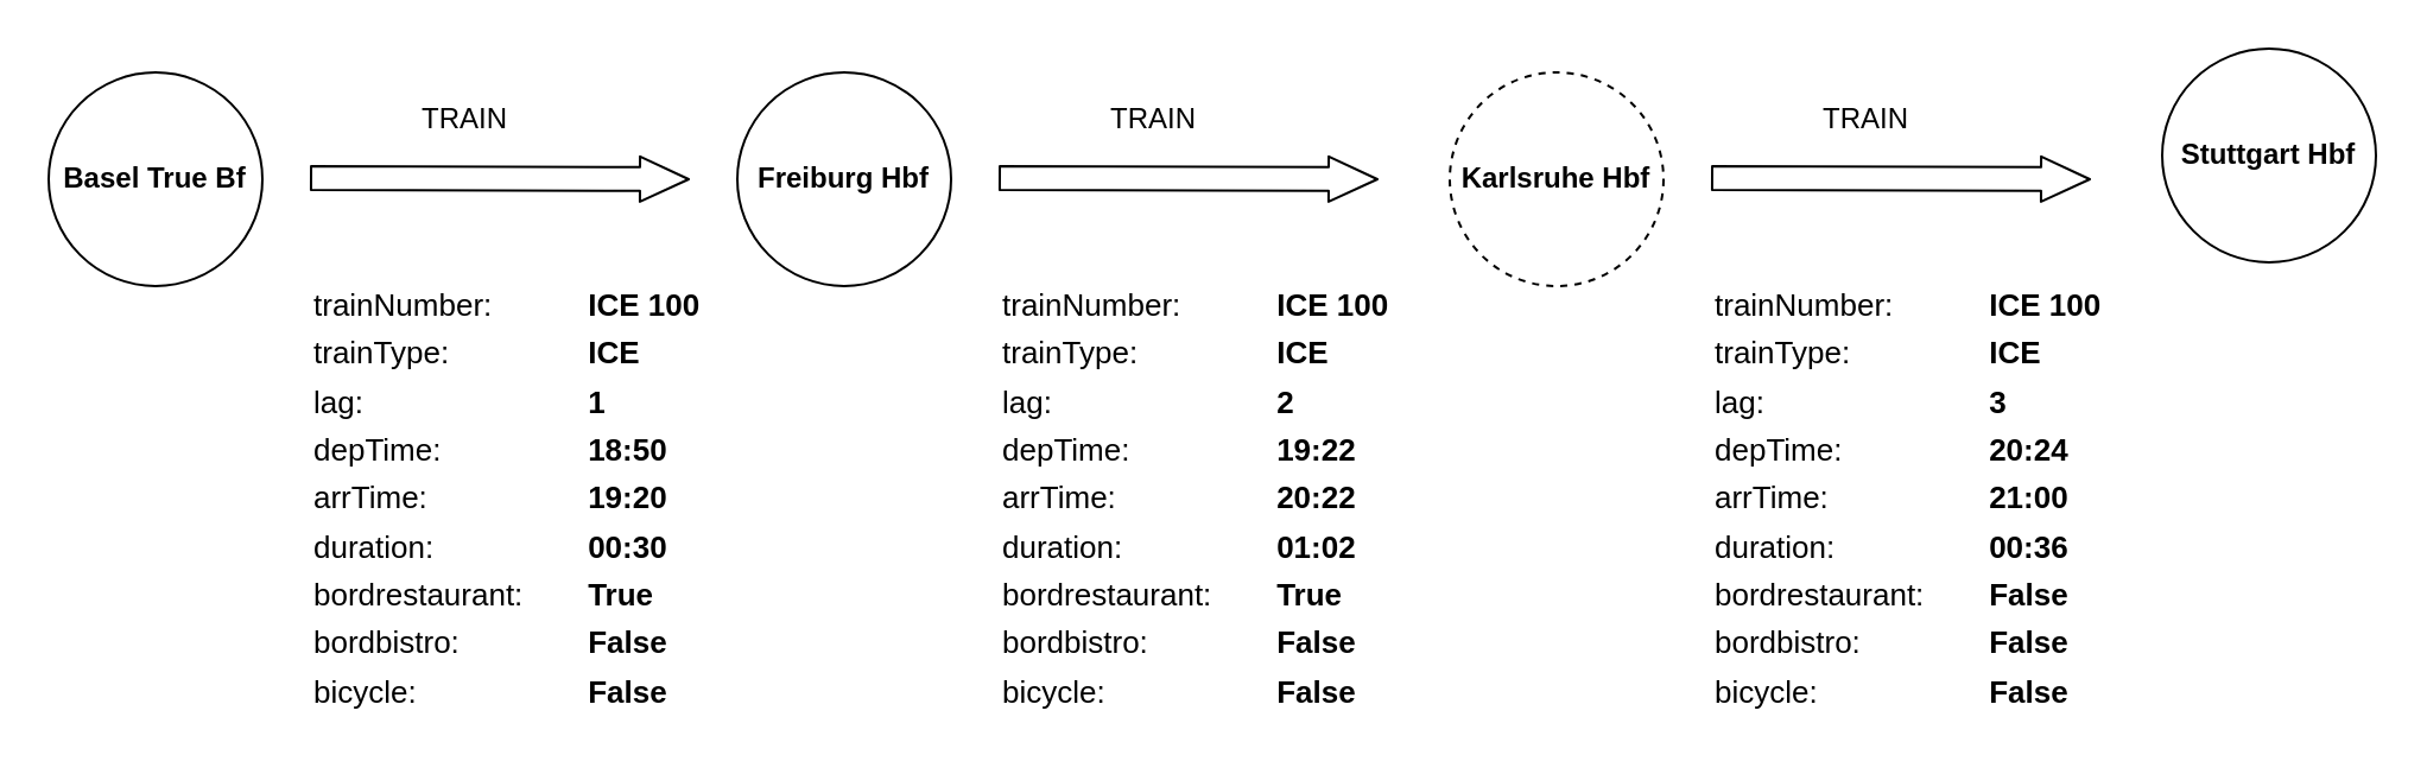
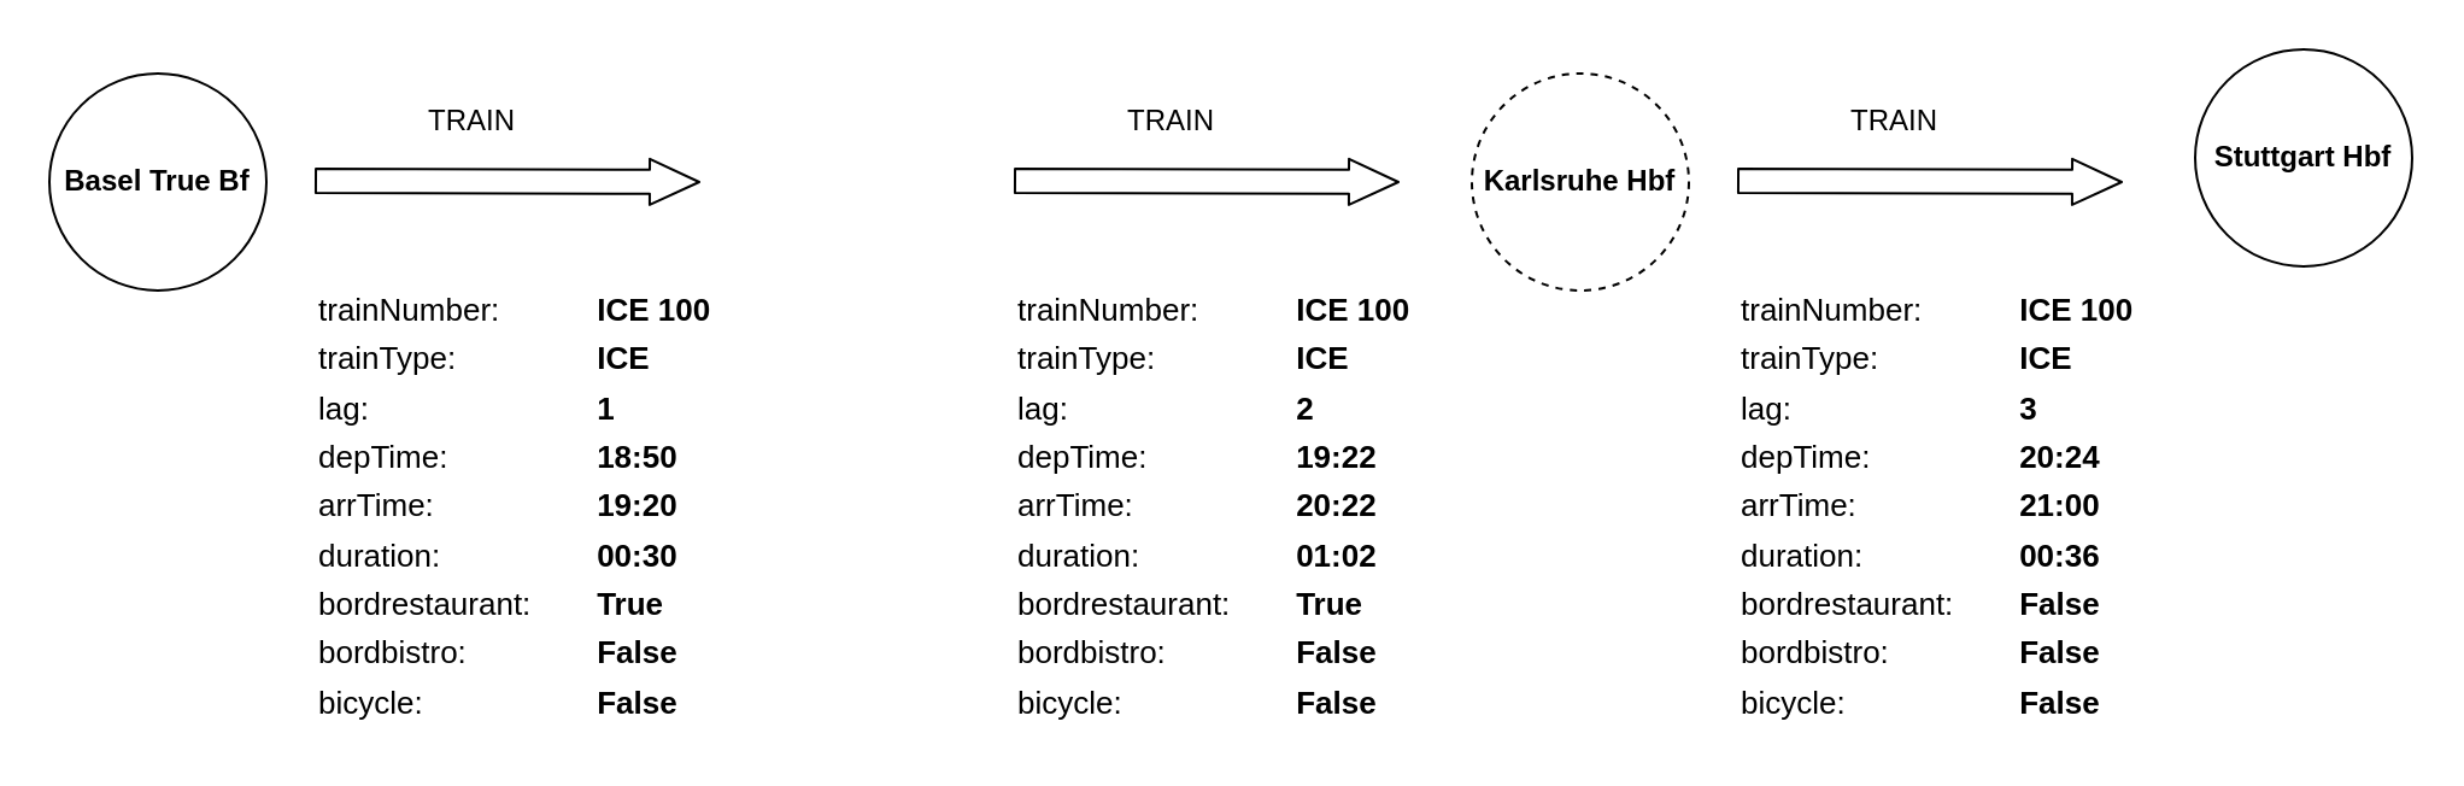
  <mxCell id="0" />
  <mxCell id="1" parent="0" />
  <mxCell id="2" value="&lt;b&gt;Basel True Bf&lt;/b&gt;" style="ellipse;whiteSpace=wrap;html=1;aspect=fixed;align=center;" parent="1" vertex="1"><mxGeometry x="20" y="30" width="90" height="90" as="geometry" /></mxCell>
  <mxCell id="3" value="&lt;font style=&quot;font-size: 13px&quot;&gt;trainNumber:&lt;b&gt;&lt;span style=&quot;white-space: pre&quot;&gt;&lt;span style=&quot;white-space: pre&quot;&gt;&#09;&lt;/span&gt;&lt;span style=&quot;white-space: pre&quot;&gt;&#09;&lt;/span&gt;&lt;/span&gt;ICE 100&lt;/b&gt;&lt;br&gt;trainType:&lt;span style=&quot;white-space: pre&quot;&gt;&lt;span style=&quot;white-space: pre&quot;&gt;&#09;&lt;/span&gt;&lt;/span&gt;&lt;span style=&quot;white-space: pre&quot;&gt;&#09;&lt;/span&gt;&lt;b&gt;ICE&lt;/b&gt;&lt;br&gt;lag: &lt;span style=&quot;white-space: pre&quot;&gt;&#09;&lt;/span&gt;&lt;span style=&quot;white-space: pre&quot;&gt;&#09;&lt;span style=&quot;white-space: pre&quot;&gt;&#09;&lt;/span&gt;&lt;/span&gt;&lt;span style=&quot;white-space: pre&quot;&gt;&#09;&lt;/span&gt;&lt;b&gt;1&lt;br&gt;&lt;/b&gt;depTime:&lt;span style=&quot;white-space: pre&quot;&gt;&#09;&lt;/span&gt;&lt;span style=&quot;white-space: pre&quot;&gt;&#09;&lt;span style=&quot;white-space: pre&quot;&gt;&#09;&lt;/span&gt;&lt;/span&gt;&lt;b&gt;18:50&lt;/b&gt;&lt;br&gt;arrTime:&lt;span style=&quot;white-space: pre&quot;&gt;&#09;&lt;/span&gt;&lt;span style=&quot;white-space: pre&quot;&gt;&#09;&lt;span style=&quot;white-space: pre&quot;&gt;&#09;&lt;/span&gt;&lt;/span&gt;&lt;b&gt;19:20&lt;/b&gt;&lt;br&gt;duration: &lt;span style=&quot;white-space: pre&quot;&gt;&#09;&lt;/span&gt;&lt;span style=&quot;white-space: pre&quot;&gt;&#09;&lt;span style=&quot;white-space: pre&quot;&gt;&#09;&lt;/span&gt;&lt;/span&gt;&lt;b&gt;00:30&lt;br&gt;&lt;/b&gt;bordrestaurant:&lt;span style=&quot;white-space: pre&quot;&gt;&#09;&lt;/span&gt;&lt;b&gt;True&lt;/b&gt;&lt;br&gt;bordbistro: &lt;span style=&quot;white-space: pre&quot;&gt;&#09;&lt;/span&gt;&lt;span style=&quot;white-space: pre&quot;&gt;&#09;&lt;/span&gt;&lt;b&gt;False&lt;/b&gt;&lt;br&gt;bicycle: &lt;span style=&quot;white-space: pre&quot;&gt;&#09;&lt;/span&gt;&lt;span style=&quot;white-space: pre&quot;&gt;&#09;&lt;/span&gt;&lt;span style=&quot;white-space: pre&quot;&gt;&#09;&lt;/span&gt;&lt;b&gt;False&lt;/b&gt;&lt;/font&gt;" style="text;html=1;align=left;verticalAlign=middle;resizable=0;points=[];autosize=1;strokeColor=none;fontSize=17;" parent="1" vertex="1"><mxGeometry x="130" y="114" width="180" height="190" as="geometry" /></mxCell>
  <mxCell id="4" value="" style="shape=flexArrow;endArrow=classic;html=1;endWidth=8;endSize=6.5;" parent="1" edge="1"><mxGeometry width="50" height="50" relative="1" as="geometry"><mxPoint x="130" y="74.5" as="sourcePoint" /><mxPoint x="290" y="75" as="targetPoint" /></mxGeometry></mxCell>
  <mxCell id="5" value="TRAIN" style="text;html=1;align=center;verticalAlign=middle;resizable=0;points=[];autosize=1;strokeColor=none;" parent="1" vertex="1"><mxGeometry x="170" y="40" width="50" height="20" as="geometry" /></mxCell>
- <mxCell id="6" value="&lt;b&gt;Freiburg Hbf&lt;/b&gt;" style="ellipse;whiteSpace=wrap;html=1;aspect=fixed;align=center;" parent="1" vertex="1"><mxGeometry x="310" y="30" width="90" height="90" as="geometry" /></mxCell>
  <mxCell id="7" value="&lt;font style=&quot;font-size: 13px&quot;&gt;trainNumber:&lt;b&gt;&lt;span style=&quot;white-space: pre&quot;&gt;&lt;span style=&quot;white-space: pre&quot;&gt;&#09;&lt;/span&gt;&lt;span style=&quot;white-space: pre&quot;&gt;&#09;&lt;/span&gt;&lt;/span&gt;ICE 100&lt;/b&gt;&lt;br&gt;trainType:&lt;span style=&quot;white-space: pre&quot;&gt;&lt;span style=&quot;white-space: pre&quot;&gt;&#09;&lt;/span&gt;&lt;/span&gt;&lt;span style=&quot;white-space: pre&quot;&gt;&#09;&lt;/span&gt;&lt;b&gt;ICE&lt;/b&gt;&lt;br&gt;lag: &lt;span style=&quot;white-space: pre&quot;&gt;&#09;&lt;/span&gt;&lt;span style=&quot;white-space: pre&quot;&gt;&#09;&lt;span style=&quot;white-space: pre&quot;&gt;&#09;&lt;/span&gt;&lt;/span&gt;&lt;span style=&quot;white-space: pre&quot;&gt;&#09;&lt;/span&gt;&lt;b&gt;2&lt;br&gt;&lt;/b&gt;depTime:&lt;span style=&quot;white-space: pre&quot;&gt;&#09;&lt;/span&gt;&lt;span style=&quot;white-space: pre&quot;&gt;&#09;&lt;span style=&quot;white-space: pre&quot;&gt;&#09;&lt;/span&gt;&lt;/span&gt;&lt;b&gt;19:22&lt;/b&gt;&lt;br&gt;arrTime:&lt;span style=&quot;white-space: pre&quot;&gt;&#09;&lt;/span&gt;&lt;span style=&quot;white-space: pre&quot;&gt;&#09;&lt;span style=&quot;white-space: pre&quot;&gt;&#09;&lt;/span&gt;&lt;/span&gt;&lt;b&gt;20:22&lt;/b&gt;&lt;br&gt;duration: &lt;span style=&quot;white-space: pre&quot;&gt;&#09;&lt;/span&gt;&lt;span style=&quot;white-space: pre&quot;&gt;&#09;&lt;span style=&quot;white-space: pre&quot;&gt;&#09;&lt;/span&gt;&lt;/span&gt;&lt;b&gt;01:02&lt;br&gt;&lt;/b&gt;bordrestaurant:&lt;span style=&quot;white-space: pre&quot;&gt;&#09;&lt;/span&gt;&lt;b&gt;True&lt;/b&gt;&lt;br&gt;bordbistro: &lt;span style=&quot;white-space: pre&quot;&gt;&#09;&lt;/span&gt;&lt;span style=&quot;white-space: pre&quot;&gt;&#09;&lt;/span&gt;&lt;b&gt;False&lt;/b&gt;&lt;br&gt;bicycle: &lt;span style=&quot;white-space: pre&quot;&gt;&#09;&lt;/span&gt;&lt;span style=&quot;white-space: pre&quot;&gt;&#09;&lt;/span&gt;&lt;span style=&quot;white-space: pre&quot;&gt;&#09;&lt;/span&gt;&lt;b&gt;False&lt;/b&gt;&lt;/font&gt;" style="text;html=1;align=left;verticalAlign=middle;resizable=0;points=[];autosize=1;strokeColor=none;fontSize=17;" parent="1" vertex="1"><mxGeometry x="420" y="114" width="180" height="190" as="geometry" /></mxCell>
  <mxCell id="8" value="" style="shape=flexArrow;endArrow=classic;html=1;endWidth=8;endSize=6.5;" parent="1" edge="1"><mxGeometry width="50" height="50" relative="1" as="geometry"><mxPoint x="420" y="74.5" as="sourcePoint" /><mxPoint x="580" y="75" as="targetPoint" /></mxGeometry></mxCell>
  <mxCell id="9" value="TRAIN" style="text;html=1;align=center;verticalAlign=middle;resizable=0;points=[];autosize=1;strokeColor=none;" parent="1" vertex="1"><mxGeometry x="460" y="40" width="50" height="20" as="geometry" /></mxCell>
  <mxCell id="10" value="&lt;b&gt;Karlsruhe Hbf&lt;/b&gt;" style="ellipse;whiteSpace=wrap;html=1;aspect=fixed;align=center;dashed=1;" parent="1" vertex="1"><mxGeometry x="610" y="30" width="90" height="90" as="geometry" /></mxCell>
  <mxCell id="11" value="&lt;font style=&quot;font-size: 13px&quot;&gt;trainNumber:&amp;nbsp; &amp;nbsp;&lt;b&gt;&lt;span style=&quot;white-space: pre&quot;&gt;&lt;span style=&quot;white-space: pre&quot;&gt;&#09;&lt;/span&gt;&lt;/span&gt;ICE 100&lt;/b&gt;&lt;br&gt;trainType:&lt;span style=&quot;white-space: pre&quot;&gt;&lt;span style=&quot;white-space: pre&quot;&gt;&#09;&lt;/span&gt;&lt;/span&gt;&lt;span style=&quot;white-space: pre&quot;&gt;&#09;&lt;/span&gt;&lt;b&gt;ICE&lt;/b&gt;&lt;br&gt;lag: &lt;span style=&quot;white-space: pre&quot;&gt;&#09;&lt;/span&gt;&lt;span style=&quot;white-space: pre&quot;&gt;&#09;&lt;span style=&quot;white-space: pre&quot;&gt;&#09;&lt;/span&gt;&lt;/span&gt;&lt;span style=&quot;white-space: pre&quot;&gt;&#09;&lt;/span&gt;&lt;b&gt;3&lt;br&gt;&lt;/b&gt;depTime:&lt;span style=&quot;white-space: pre&quot;&gt;&#09;&lt;/span&gt;&lt;span style=&quot;white-space: pre&quot;&gt;&#09;&lt;span style=&quot;white-space: pre&quot;&gt;&#09;&lt;/span&gt;&lt;/span&gt;&lt;b&gt;20:24&lt;/b&gt;&lt;br&gt;arrTime:&lt;span style=&quot;white-space: pre&quot;&gt;&#09;&lt;/span&gt;&lt;span style=&quot;white-space: pre&quot;&gt;&#09;&lt;span style=&quot;white-space: pre&quot;&gt;&#09;&lt;/span&gt;&lt;/span&gt;&lt;b&gt;21:00&lt;/b&gt;&lt;br&gt;duration: &lt;span style=&quot;white-space: pre&quot;&gt;&#09;&lt;/span&gt;&lt;span style=&quot;white-space: pre&quot;&gt;&#09;&lt;span style=&quot;white-space: pre&quot;&gt;&#09;&lt;/span&gt;&lt;/span&gt;&lt;b&gt;00:36&lt;br&gt;&lt;/b&gt;bordrestaurant:&lt;span style=&quot;white-space: pre&quot;&gt;&#09;&lt;/span&gt;&lt;b&gt;False&lt;/b&gt;&lt;br&gt;bordbistro: &lt;span style=&quot;white-space: pre&quot;&gt;&#09;&lt;/span&gt;&lt;span style=&quot;white-space: pre&quot;&gt;&#09;&lt;/span&gt;&lt;b&gt;False&lt;/b&gt;&lt;br&gt;bicycle: &lt;span style=&quot;white-space: pre&quot;&gt;&#09;&lt;/span&gt;&lt;span style=&quot;white-space: pre&quot;&gt;&#09;&lt;/span&gt;&lt;span style=&quot;white-space: pre&quot;&gt;&#09;&lt;/span&gt;&lt;b&gt;False&lt;/b&gt;&lt;/font&gt;" style="text;html=1;align=left;verticalAlign=middle;resizable=0;points=[];autosize=1;strokeColor=none;fontSize=17;" parent="1" vertex="1"><mxGeometry x="720" y="114" width="180" height="190" as="geometry" /></mxCell>
  <mxCell id="12" value="" style="shape=flexArrow;endArrow=classic;html=1;endWidth=8;endSize=6.5;" parent="1" edge="1"><mxGeometry width="50" height="50" relative="1" as="geometry"><mxPoint x="720" y="74.5" as="sourcePoint" /><mxPoint x="880" y="75" as="targetPoint" /></mxGeometry></mxCell>
  <mxCell id="13" value="TRAIN" style="text;html=1;align=center;verticalAlign=middle;resizable=0;points=[];autosize=1;strokeColor=none;" parent="1" vertex="1"><mxGeometry x="760" y="40" width="50" height="20" as="geometry" /></mxCell>
  <mxCell id="14" value="&lt;b&gt;Stuttgart Hbf&lt;/b&gt;" style="ellipse;whiteSpace=wrap;html=1;aspect=fixed;align=center;" parent="1" vertex="1"><mxGeometry x="910" y="20" width="90" height="90" as="geometry" /></mxCell>
